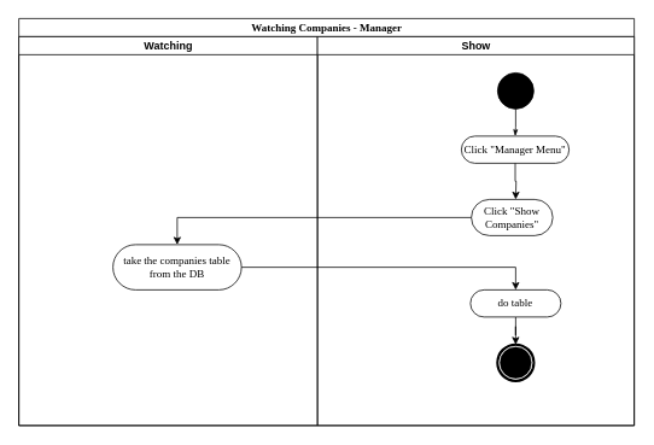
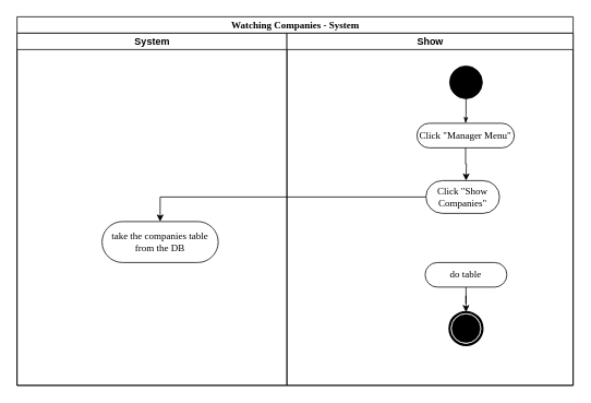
  <mxCell id="0" />
  <mxCell id="1" parent="0" />
- <mxCell id="2" value="Watching Companies - Manager" style="swimlane;html=1;childLayout=stackLayout;startSize=20;rounded=0;shadow=0;comic=0;labelBackgroundColor=none;strokeColor=#000000;strokeWidth=1;fillColor=#ffffff;fontFamily=Verdana;fontSize=12;fontColor=#000000;align=center;" parent="1" vertex="1"><mxGeometry x="20" y="20" width="680" height="450" as="geometry" /></mxCell>
- <mxCell id="3" value="Watching" style="swimlane;html=1;startSize=20;" parent="2" vertex="1"><mxGeometry y="20" width="330" height="430" as="geometry" /></mxCell>
+ <mxCell id="2" value="Watching Companies - System" style="swimlane;html=1;childLayout=stackLayout;startSize=20;rounded=0;shadow=0;comic=0;labelBackgroundColor=none;strokeColor=#000000;strokeWidth=1;fillColor=#ffffff;fontFamily=Verdana;fontSize=12;fontColor=#000000;align=center;" parent="1" vertex="1"><mxGeometry x="20" y="20" width="680" height="450" as="geometry" /></mxCell>
+ <mxCell id="3" value="System" style="swimlane;html=1;startSize=20;" parent="2" vertex="1"><mxGeometry y="20" width="330" height="430" as="geometry" /></mxCell>
  <mxCell id="4" value="take the companies table from the DB" style="rounded=1;whiteSpace=wrap;html=1;shadow=0;comic=0;labelBackgroundColor=none;strokeColor=#000000;strokeWidth=1;fillColor=#ffffff;fontFamily=Verdana;fontSize=12;fontColor=#000000;align=center;arcSize=50;" parent="3" vertex="1"><mxGeometry x="104" y="230" width="142" height="50" as="geometry" /></mxCell>
  <mxCell id="5" value="Show" style="swimlane;html=1;startSize=20;" parent="2" vertex="1"><mxGeometry x="330" y="20" width="350" height="430" as="geometry" /></mxCell>
  <mxCell id="6" style="edgeStyle=orthogonalEdgeStyle;rounded=0;html=1;labelBackgroundColor=none;startArrow=none;startFill=0;startSize=5;endArrow=classicThin;endFill=1;endSize=5;jettySize=auto;orthogonalLoop=1;strokeColor=#000000;strokeWidth=1;fontFamily=Verdana;fontSize=12;fontColor=#000000;" parent="5" source="7" target="8" edge="1"><mxGeometry relative="1" as="geometry" /></mxCell>
  <mxCell id="7" value="" style="ellipse;whiteSpace=wrap;html=1;rounded=0;shadow=0;comic=0;labelBackgroundColor=none;strokeColor=#000000;strokeWidth=1;fillColor=#000000;fontFamily=Verdana;fontSize=12;fontColor=#000000;align=center;" parent="5" vertex="1"><mxGeometry x="199" y="40" width="40" height="40" as="geometry" /></mxCell>
  <mxCell id="8" value="Click &quot;Manager Menu&quot;" style="rounded=1;whiteSpace=wrap;html=1;shadow=0;comic=0;labelBackgroundColor=none;strokeColor=#000000;strokeWidth=1;fillColor=#ffffff;fontFamily=Verdana;fontSize=12;fontColor=#000000;align=center;arcSize=50;" parent="5" vertex="1"><mxGeometry x="159" y="110" width="119" height="30" as="geometry" /></mxCell>
  <mxCell id="9" value="Click &quot;Show Companies&quot;" style="rounded=1;whiteSpace=wrap;html=1;shadow=0;comic=0;labelBackgroundColor=none;strokeColor=#000000;strokeWidth=1;fillColor=#ffffff;fontFamily=Verdana;fontSize=12;fontColor=#000000;align=center;arcSize=50;" parent="5" vertex="1"><mxGeometry x="170" y="180" width="90" height="40" as="geometry" /></mxCell>
  <mxCell id="10" style="edgeStyle=orthogonalEdgeStyle;rounded=0;orthogonalLoop=1;jettySize=auto;html=1;entryX=0.5;entryY=0;entryDx=0;entryDy=0;" parent="5" source="11" target="12" edge="1"><mxGeometry relative="1" as="geometry" /></mxCell>
  <mxCell id="11" value="do table" style="rounded=1;whiteSpace=wrap;html=1;shadow=0;comic=0;labelBackgroundColor=none;strokeColor=#000000;strokeWidth=1;fillColor=#ffffff;fontFamily=Verdana;fontSize=12;fontColor=#000000;align=center;arcSize=50;" parent="5" vertex="1"><mxGeometry x="169" y="280" width="100" height="30" as="geometry" /></mxCell>
  <mxCell id="12" value="" style="shape=mxgraph.bpmn.shape;html=1;verticalLabelPosition=bottom;labelBackgroundColor=#ffffff;verticalAlign=top;perimeter=ellipsePerimeter;outline=end;symbol=terminate;rounded=0;shadow=0;comic=0;strokeColor=#000000;strokeWidth=1;fillColor=#ffffff;fontFamily=Verdana;fontSize=12;fontColor=#000000;align=center;" parent="5" vertex="1"><mxGeometry x="199" y="340.5" width="40" height="40" as="geometry" /></mxCell>
  <mxCell id="13" style="edgeStyle=orthogonalEdgeStyle;rounded=0;orthogonalLoop=1;jettySize=auto;html=1;entryX=0.5;entryY=0;entryDx=0;entryDy=0;exitX=0;exitY=0.5;exitDx=0;exitDy=0;" parent="2" source="9" target="4" edge="1"><mxGeometry relative="1" as="geometry"><mxPoint x="163.529" y="250.176" as="targetPoint" /><mxPoint x="468" y="290" as="sourcePoint" /></mxGeometry></mxCell>
- <mxCell id="14" style="edgeStyle=orthogonalEdgeStyle;rounded=0;orthogonalLoop=1;jettySize=auto;html=1;entryX=0.5;entryY=0;entryDx=0;entryDy=0;" parent="2" source="4" target="11" edge="1"><mxGeometry relative="1" as="geometry"><mxPoint x="165" y="445" as="targetPoint" /></mxGeometry></mxCell>
  <mxCell id="15" style="edgeStyle=orthogonalEdgeStyle;rounded=0;orthogonalLoop=1;jettySize=auto;html=1;" parent="1" source="8" edge="1"><mxGeometry relative="1" as="geometry"><mxPoint x="569" y="220" as="targetPoint" /></mxGeometry></mxCell>
